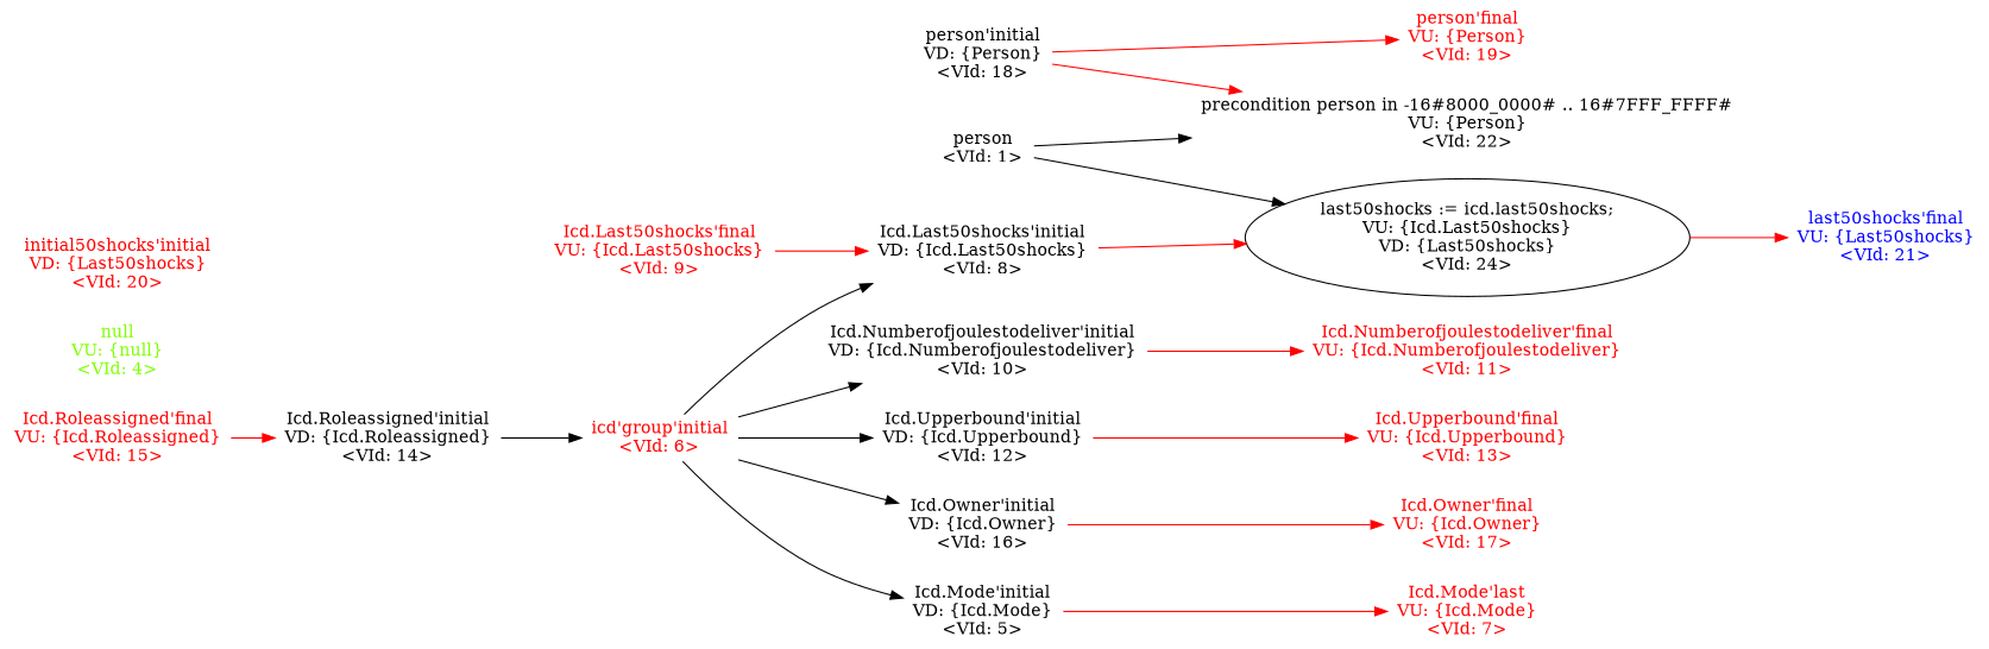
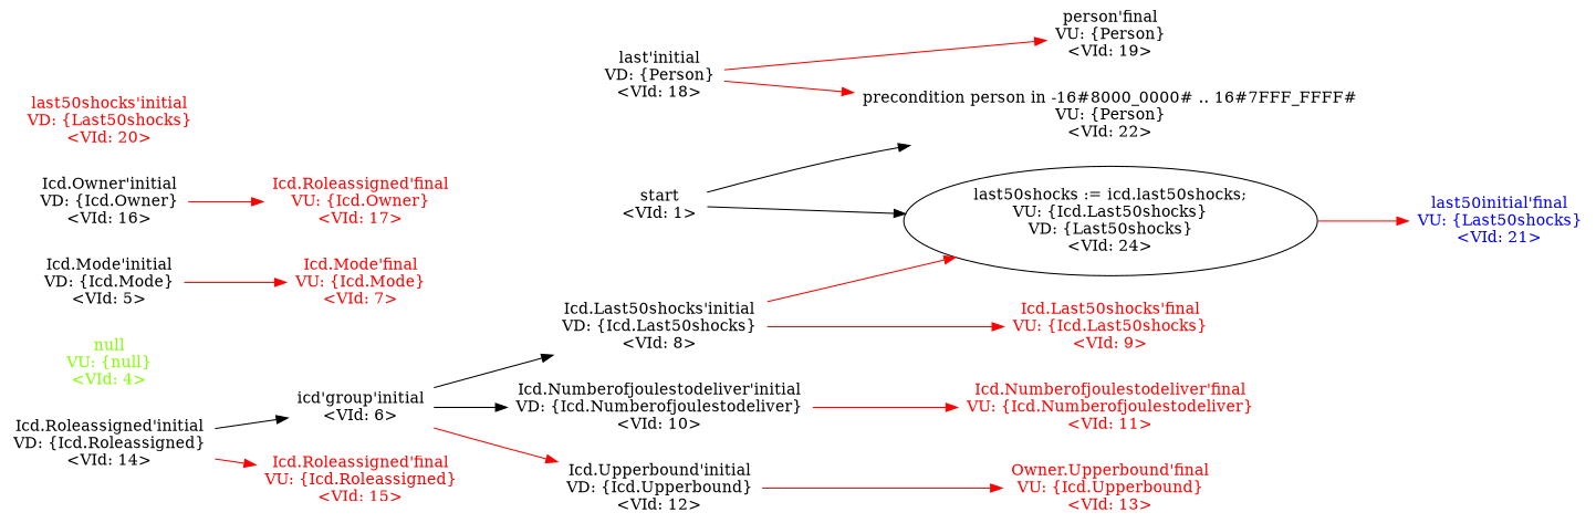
  digraph {
    rankdir=LR
    splines=True
    node [shape=plaintext]
    edge [arrowType=normal color=red]
-   n1 [label="person\n<VId: 1>"]
+   n1 [label="start\n<VId: 1>"]
    n2 [label="precondition person in -16#8000_0000# .. 16#7FFF_FFFF#\nVU: {Person}\n<VId: 22>"]
    n3 [label="last50shocks := icd.last50shocks;\nVU: {Icd.Last50shocks}\nVD: {Last50shocks}\n<VId: 24>" shape=""]
-   n4 [fontcolor=blue label="last50shocks'final\nVU: {Last50shocks}\n<VId: 21>"]
+   n4 [fontcolor=blue label="last50initial'final\nVU: {Last50shocks}\n<VId: 21>"]
    n5 [fontcolor=chartreuse label="null\nVU: {null}\n<VId: 4>"]
    n6 [label="Icd.Mode'initial\nVD: {Icd.Mode}\n<VId: 5>"]
-   n7 [fontcolor=red label="Icd.Mode'last\nVU: {Icd.Mode}\n<VId: 7>"]
-   n8 [label="icd'group'initial\n<VId: 6>" fontcolor=red]
+   n7 [fontcolor=red label="Icd.Mode'final\nVU: {Icd.Mode}\n<VId: 7>"]
+   n8 [label="icd'group'initial\n<VId: 6>"]
    n9 [label="Icd.Last50shocks'initial\nVD: {Icd.Last50shocks}\n<VId: 8>"]
    n10 [label="Icd.Numberofjoulestodeliver'initial\nVD: {Icd.Numberofjoulestodeliver}\n<VId: 10>"]
    n11 [label="Icd.Upperbound'initial\nVD: {Icd.Upperbound}\n<VId: 12>"]
    n12 [label="Icd.Owner'initial\nVD: {Icd.Owner}\n<VId: 16>"]
    n13 [fontcolor=red label="Icd.Last50shocks'final\nVU: {Icd.Last50shocks}\n<VId: 9>"]
    n14 [fontcolor=red label="Icd.Numberofjoulestodeliver'final\nVU: {Icd.Numberofjoulestodeliver}\n<VId: 11>"]
-   n15 [fontcolor=red label="Icd.Upperbound'final\nVU: {Icd.Upperbound}\n<VId: 13>"]
+   n15 [fontcolor=red label="Owner.Upperbound'final\nVU: {Icd.Upperbound}\n<VId: 13>"]
    n16 [label="Icd.Roleassigned'initial\nVD: {Icd.Roleassigned}\n<VId: 14>"]
    n17 [fontcolor=red label="Icd.Roleassigned'final\nVU: {Icd.Roleassigned}\n<VId: 15>"]
-   n18 [fontcolor=red label="Icd.Owner'final\nVU: {Icd.Owner}\n<VId: 17>"]
-   n19 [label="person'initial\nVD: {Person}\n<VId: 18>"]
-   n20 [fontcolor=red label="person'final\nVU: {Person}\n<VId: 19>"]
-   n21 [fontcolor=red label="initial50shocks'initial\nVD: {Last50shocks}\n<VId: 20>"]
+   n18 [fontcolor=red label="Icd.Roleassigned'final\nVU: {Icd.Owner}\n<VId: 17>"]
+   n19 [label="last'initial\nVD: {Person}\n<VId: 18>"]
+   n20 [fontcolor=black label="person'final\nVU: {Person}\n<VId: 19>"]
+   n21 [fontcolor=red label="last50shocks'initial\nVD: {Last50shocks}\n<VId: 20>"]
    n1 -> n2 [color=""]
    n1 -> n3 [color=""]
    n3 -> n4
    n6 -> n7
-   n8 -> n6 [color=""]
    n8 -> n9 [color=""]
    n8 -> n10 [color=""]
-   n8 -> n11 [color=""]
-   n8 -> n12 [color=""]
+   n8 -> n11
    n9 -> n3
-   n13 -> n9
+   n9 -> n13
    n10 -> n14
    n11 -> n15
    n12 -> n18
    n16 -> n8 [color=""]
-   n17 -> n16
+   n16 -> n17
    n19 -> n2
    n19 -> n20
  }
